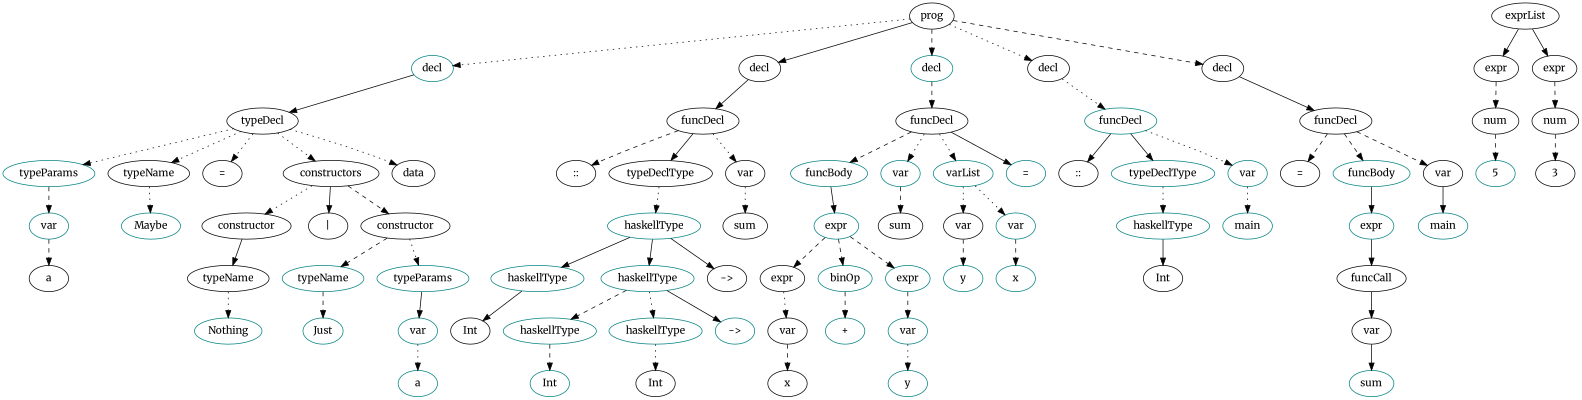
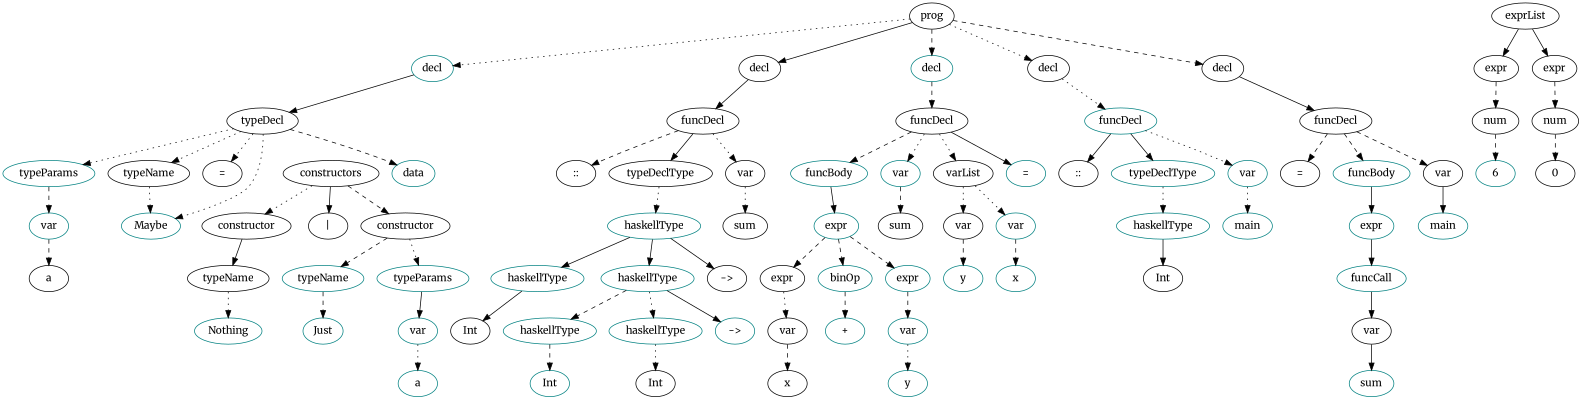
  digraph {
    fontname=Merriweather
    node [color=teal fontname=Merriweather]
    edge [fontname=Merriweather style=dashed]
    n1 [color=black label=prog]
    n2 [label=decl]
    n3 [color=black label=decl]
    n4 [label=decl]
    n5 [color=black label=decl]
    n6 [color=black label=decl]
    n7 [color=black label=typeDecl]
    n8 [color=black label=funcDecl]
    n9 [color=black label=funcDecl]
    n10 [label=funcDecl]
    n11 [color=black label=funcDecl]
-   n12 [color=black label=data]
+   n12 [label=data]
    n13 [color=black label=typeName]
    n14 [label=typeParams]
    n15 [color=black label="="]
    n16 [color=black label=constructors]
    n17 [label=Maybe]
    n18 [label=var]
    n19 [color=black label=constructor]
    n20 [color=black label="|"]
    n21 [color=black label=constructor]
    n22 [color=black label=a]
    n23 [color=black label=typeName]
    n24 [label=typeName]
    n25 [label=typeParams]
    n26 [label=Nothing]
    n27 [label=Just]
    n28 [label=var]
    n29 [label=a]
    n30 [color=black label=var]
    n31 [color=black label="::"]
    n32 [color=black label=typeDeclType]
    n33 [color=black label=sum]
    n34 [label=haskellType]
    n35 [label=haskellType]
    n36 [color=black label="->"]
    n37 [label=haskellType]
    n38 [label=haskellType]
    n39 [label="->"]
    n40 [label=haskellType]
    n41 [color=black label=Int]
    n42 [color=black label=Int]
    n43 [label=Int]
    n44 [label=var]
-   n45 [label=varList]
+   n45 [color=black label=varList]
    n46 [label="="]
    n47 [label=funcBody]
    n48 [color=black label=sum]
    n49 [label=var]
    n50 [color=black label=var]
    n51 [label=expr]
    n52 [label=x]
    n53 [label=y]
    n54 [color=black label=expr]
    n55 [label=binOp]
    n56 [label=expr]
    n57 [color=black label=var]
    n58 [label="+"]
    n59 [label=var]
    n60 [color=black label=x]
    n61 [label=y]
    n62 [label=var]
    n63 [color=black label="::"]
    n64 [label=typeDeclType]
    n65 [label=main]
    n66 [label=haskellType]
    n67 [color=black label=Int]
    n68 [color=black label=var]
    n69 [color=black label="="]
    n70 [label=funcBody]
    n71 [label=main]
    n72 [label=expr]
-   n73 [color=black label=funcCall]
+   n73 [label=funcCall]
    n74 [color=black label=var]
    n75 [label=sum]
    n76 [color=black label=exprList]
    n77 [color=black label=expr]
    n78 [color=black label=expr]
    n79 [color=black label=num]
    n80 [color=black label=num]
-   n81 [label=5]
-   n82 [color=black label=3]
+   n81 [label=6]
+   n82 [color=black label=0]
    n1 -> n2 [style=dotted]
    n1 -> n3 [style=solid]
    n1 -> n4
    n1 -> n5 [style=dotted]
    n1 -> n6
    n2 -> n7 [style=solid]
    n3 -> n8 [style=solid]
    n4 -> n9
    n5 -> n10 [style=dotted]
    n6 -> n11 [style=solid]
-   n7 -> n12 [style=dotted]
+   n7 -> n12
    n7 -> n13 [style=dotted]
    n7 -> n14 [style=dotted]
    n7 -> n15 [style=dotted]
-   n7 -> n16 [style=dotted]
+   n7 -> n17 [style=dotted]
    n8 -> n30 [style=dotted]
    n8 -> n31
    n8 -> n32 [style=solid]
    n9 -> n44 [style=dotted]
    n9 -> n45 [style=dotted]
    n9 -> n46 [style=solid]
    n9 -> n47
    n10 -> n62 [style=dotted]
    n10 -> n63 [style=solid]
    n10 -> n64 [style=solid]
    n11 -> n68
    n11 -> n69
    n11 -> n70
    n13 -> n17 [style=dotted]
    n14 -> n18
    n16 -> n19 [style=dotted]
    n16 -> n20 [style=solid]
    n16 -> n21
    n18 -> n22
    n19 -> n23 [style=solid]
    n21 -> n24
    n21 -> n25 [style=dotted]
    n23 -> n26 [style=dotted]
    n24 -> n27
    n25 -> n28 [style=solid]
    n28 -> n29 [style=dotted]
    n30 -> n33 [style=dotted]
    n32 -> n34 [style=dotted]
    n34 -> n35 [style=solid]
    n34 -> n36 [style=solid]
    n34 -> n37 [style=solid]
    n35 -> n38 [style=dotted]
    n35 -> n39 [style=solid]
    n35 -> n40
    n37 -> n41 [style=solid]
    n38 -> n42 [style=dotted]
    n40 -> n43
    n44 -> n48
    n45 -> n49 [style=dotted]
    n45 -> n50 [style=dotted]
    n47 -> n51 [style=solid]
    n49 -> n52
    n50 -> n53
    n51 -> n54
    n51 -> n55
    n51 -> n56
    n54 -> n57 [style=dotted]
    n55 -> n58
    n56 -> n59
    n57 -> n60
    n59 -> n61 [style=dotted]
    n62 -> n65 [style=dotted]
    n64 -> n66 [style=dotted]
    n66 -> n67 [style=solid]
    n68 -> n71 [style=solid]
    n70 -> n72 [style=solid]
    n72 -> n73 [style=solid]
    n73 -> n74 [style=solid]
    n74 -> n75 [style=solid]
    n76 -> n77 [style=solid]
    n76 -> n78 [style=solid]
    n77 -> n79
    n78 -> n80
    n79 -> n81
    n80 -> n82
  }
